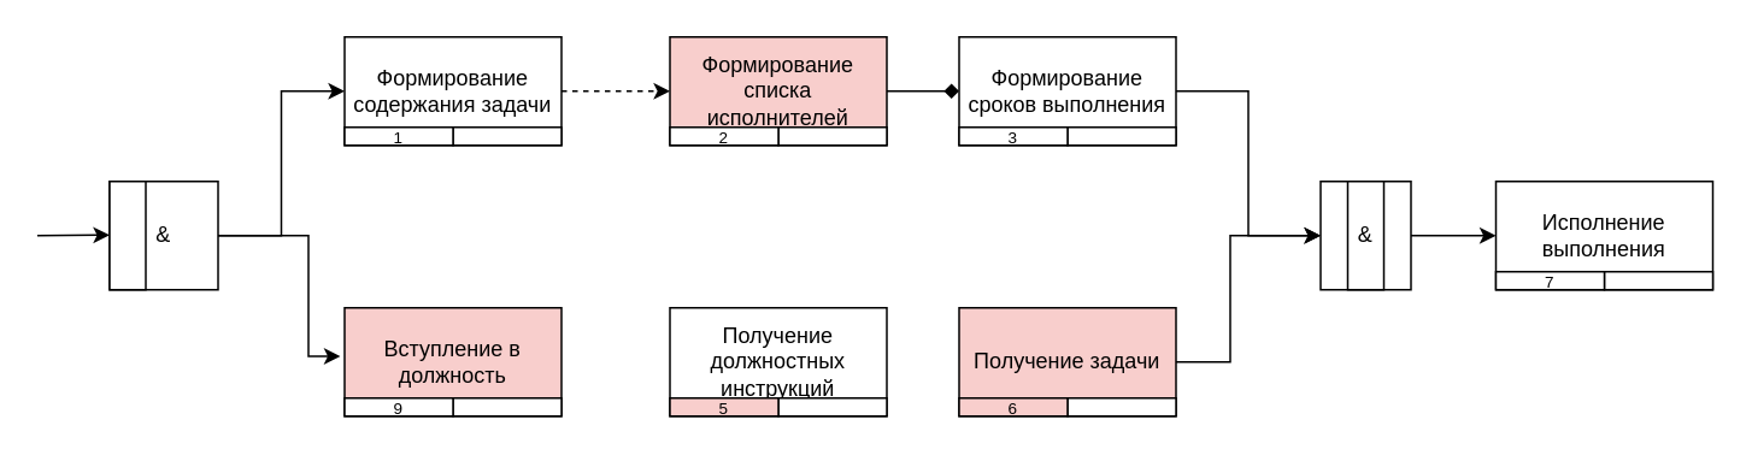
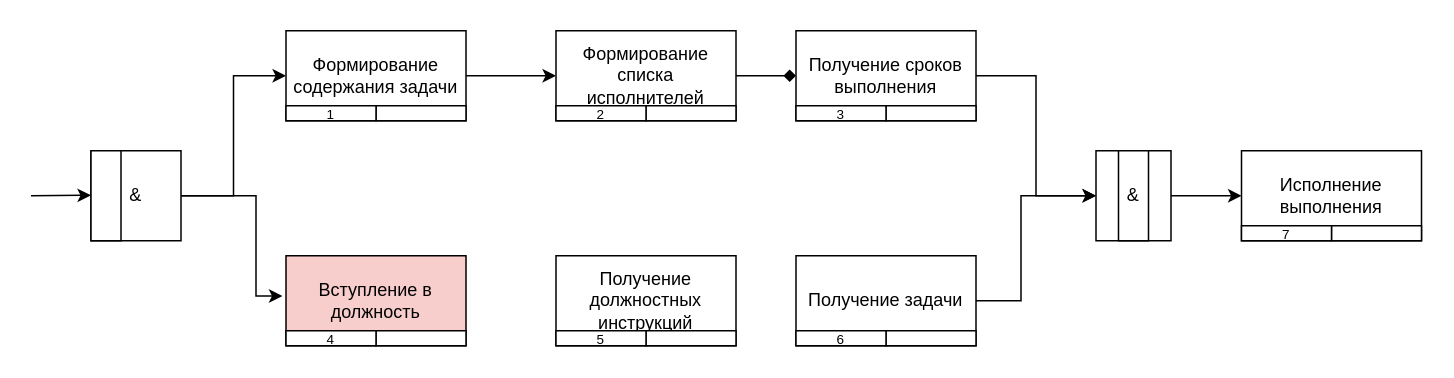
  <mxCell id="0" />
  <mxCell id="1" parent="0" />
  <mxCell id="2" style="edgeStyle=orthogonalEdgeStyle;rounded=0;orthogonalLoop=1;jettySize=auto;html=1;entryX=0;entryY=0.5;entryDx=0;entryDy=0;" edge="1" parent="1" source="3" target="7"><mxGeometry relative="1" as="geometry" /></mxCell>
  <mxCell id="3" value="&amp;amp;" style="rounded=0;whiteSpace=wrap;html=1;" vertex="1" parent="1"><mxGeometry x="60" y="100" width="60" height="60" as="geometry" /></mxCell>
  <mxCell id="4" value="" style="rounded=0;whiteSpace=wrap;html=1;" vertex="1" parent="1"><mxGeometry x="60" y="100" width="20" height="60" as="geometry" /></mxCell>
  <mxCell id="5" value="" style="endArrow=classic;html=1;rounded=0;" edge="1" parent="1"><mxGeometry width="50" height="50" relative="1" as="geometry"><mxPoint x="20" y="130" as="sourcePoint" /><mxPoint x="60" y="129.66" as="targetPoint" /></mxGeometry></mxCell>
- <mxCell id="6" style="edgeStyle=orthogonalEdgeStyle;rounded=0;orthogonalLoop=1;jettySize=auto;html=1;entryX=0;entryY=0.5;entryDx=0;entryDy=0;dashed=1;" edge="1" parent="1" source="7" target="11"><mxGeometry relative="1" as="geometry" /></mxCell>
+ <mxCell id="6" style="edgeStyle=orthogonalEdgeStyle;rounded=0;orthogonalLoop=1;jettySize=auto;html=1;entryX=0;entryY=0.5;entryDx=0;entryDy=0;" edge="1" parent="1" source="7" target="11"><mxGeometry relative="1" as="geometry" /></mxCell>
  <mxCell id="7" value="Формирование содержания задачи" style="rounded=0;whiteSpace=wrap;html=1;" vertex="1" parent="1"><mxGeometry x="190" y="20" width="120" height="60" as="geometry" /></mxCell>
  <mxCell id="8" value="" style="rounded=0;whiteSpace=wrap;html=1;" vertex="1" parent="1"><mxGeometry x="250" y="70" width="60" height="10" as="geometry" /></mxCell>
  <mxCell id="9" value="&lt;font style=&quot;font-size: 9px;&quot;&gt;1&lt;/font&gt;" style="rounded=0;whiteSpace=wrap;html=1;strokeWidth=1;" vertex="1" parent="1"><mxGeometry x="190" y="70" width="60" height="10" as="geometry" /></mxCell>
  <mxCell id="10" style="edgeStyle=orthogonalEdgeStyle;rounded=0;orthogonalLoop=1;jettySize=auto;html=1;entryX=0;entryY=0.5;entryDx=0;entryDy=0;endArrow=diamond;" edge="1" parent="1" source="11" target="14"><mxGeometry relative="1" as="geometry" /></mxCell>
- <mxCell id="11" value="Формирование списка исполнителей" style="rounded=0;whiteSpace=wrap;html=1;fillColor=#f8cecc;" vertex="1" parent="1"><mxGeometry x="370" y="20" width="120" height="60" as="geometry" /></mxCell>
+ <mxCell id="11" value="Формирование списка исполнителей" style="rounded=0;whiteSpace=wrap;html=1;" vertex="1" parent="1"><mxGeometry x="370" y="20" width="120" height="60" as="geometry" /></mxCell>
  <mxCell id="12" value="" style="rounded=0;whiteSpace=wrap;html=1;" vertex="1" parent="1"><mxGeometry x="430" y="70" width="60" height="10" as="geometry" /></mxCell>
  <mxCell id="13" value="&lt;font style=&quot;font-size: 9px;&quot;&gt;2&lt;/font&gt;" style="rounded=0;whiteSpace=wrap;html=1;strokeWidth=1;" vertex="1" parent="1"><mxGeometry x="370" y="70" width="60" height="10" as="geometry" /></mxCell>
- <mxCell id="14" value="Формирование сроков выполнения" style="rounded=0;whiteSpace=wrap;html=1;" vertex="1" parent="1"><mxGeometry x="530" y="20" width="120" height="60" as="geometry" /></mxCell>
+ <mxCell id="14" value="Получение сроков выполнения" style="rounded=0;whiteSpace=wrap;html=1;" vertex="1" parent="1"><mxGeometry x="530" y="20" width="120" height="60" as="geometry" /></mxCell>
  <mxCell id="15" value="" style="rounded=0;whiteSpace=wrap;html=1;" vertex="1" parent="1"><mxGeometry x="590" y="70" width="60" height="10" as="geometry" /></mxCell>
  <mxCell id="16" value="&lt;font style=&quot;font-size: 9px;&quot;&gt;3&lt;/font&gt;" style="rounded=0;whiteSpace=wrap;html=1;strokeWidth=1;" vertex="1" parent="1"><mxGeometry x="530" y="70" width="60" height="10" as="geometry" /></mxCell>
  <mxCell id="17" value="Вступление в должность" style="rounded=0;whiteSpace=wrap;html=1;fillColor=#f8cecc;" vertex="1" parent="1"><mxGeometry x="190" y="170" width="120" height="60" as="geometry" /></mxCell>
  <mxCell id="18" value="" style="rounded=0;whiteSpace=wrap;html=1;" vertex="1" parent="1"><mxGeometry x="250" y="220" width="60" height="10" as="geometry" /></mxCell>
- <mxCell id="19" value="&lt;font style=&quot;font-size: 9px;&quot;&gt;9&lt;/font&gt;" style="rounded=0;whiteSpace=wrap;html=1;strokeWidth=1;" vertex="1" parent="1"><mxGeometry x="190" y="220" width="60" height="10" as="geometry" /></mxCell>
+ <mxCell id="19" value="&lt;font style=&quot;font-size: 9px;&quot;&gt;4&lt;/font&gt;" style="rounded=0;whiteSpace=wrap;html=1;strokeWidth=1;" vertex="1" parent="1"><mxGeometry x="190" y="220" width="60" height="10" as="geometry" /></mxCell>
  <mxCell id="20" value="Получение должностных инструкций" style="rounded=0;whiteSpace=wrap;html=1;" vertex="1" parent="1"><mxGeometry x="370" y="170" width="120" height="60" as="geometry" /></mxCell>
  <mxCell id="21" value="" style="rounded=0;whiteSpace=wrap;html=1;" vertex="1" parent="1"><mxGeometry x="430" y="220" width="60" height="10" as="geometry" /></mxCell>
- <mxCell id="22" value="&lt;font style=&quot;font-size: 9px;&quot;&gt;5&lt;/font&gt;" style="rounded=0;whiteSpace=wrap;html=1;strokeWidth=1;fillColor=#f8cecc;" vertex="1" parent="1"><mxGeometry x="370" y="220" width="60" height="10" as="geometry" /></mxCell>
+ <mxCell id="22" value="&lt;font style=&quot;font-size: 9px;&quot;&gt;5&lt;/font&gt;" style="rounded=0;whiteSpace=wrap;html=1;strokeWidth=1;" vertex="1" parent="1"><mxGeometry x="370" y="220" width="60" height="10" as="geometry" /></mxCell>
  <mxCell id="23" style="edgeStyle=orthogonalEdgeStyle;rounded=0;orthogonalLoop=1;jettySize=auto;html=1;" edge="1" parent="1" source="24"><mxGeometry relative="1" as="geometry"><mxPoint x="730" y="130" as="targetPoint" /><Array as="points"><mxPoint x="680" y="200" /><mxPoint x="680" y="130" /></Array></mxGeometry></mxCell>
- <mxCell id="24" value="Получение задачи" style="rounded=0;whiteSpace=wrap;html=1;fillColor=#f8cecc;" vertex="1" parent="1"><mxGeometry x="530" y="170" width="120" height="60" as="geometry" /></mxCell>
+ <mxCell id="24" value="Получение задачи" style="rounded=0;whiteSpace=wrap;html=1;" vertex="1" parent="1"><mxGeometry x="530" y="170" width="120" height="60" as="geometry" /></mxCell>
  <mxCell id="25" value="" style="rounded=0;whiteSpace=wrap;html=1;" vertex="1" parent="1"><mxGeometry x="590" y="220" width="60" height="10" as="geometry" /></mxCell>
- <mxCell id="26" value="&lt;font style=&quot;font-size: 9px;&quot;&gt;6&lt;/font&gt;" style="rounded=0;whiteSpace=wrap;html=1;strokeWidth=1;fillColor=#f8cecc;" vertex="1" parent="1"><mxGeometry x="530" y="220" width="60" height="10" as="geometry" /></mxCell>
+ <mxCell id="26" value="&lt;font style=&quot;font-size: 9px;&quot;&gt;6&lt;/font&gt;" style="rounded=0;whiteSpace=wrap;html=1;strokeWidth=1;" vertex="1" parent="1"><mxGeometry x="530" y="220" width="60" height="10" as="geometry" /></mxCell>
  <mxCell id="27" style="edgeStyle=orthogonalEdgeStyle;rounded=0;orthogonalLoop=1;jettySize=auto;html=1;entryX=-0.02;entryY=0.447;entryDx=0;entryDy=0;entryPerimeter=0;exitX=1;exitY=0.5;exitDx=0;exitDy=0;" edge="1" parent="1" source="3" target="17"><mxGeometry relative="1" as="geometry"><Array as="points"><mxPoint x="170" y="130" /><mxPoint x="170" y="197" /></Array></mxGeometry></mxCell>
  <mxCell id="28" style="edgeStyle=orthogonalEdgeStyle;rounded=0;orthogonalLoop=1;jettySize=auto;html=1;entryX=0;entryY=0.5;entryDx=0;entryDy=0;" edge="1" parent="1" source="29" target="32"><mxGeometry relative="1" as="geometry" /></mxCell>
  <mxCell id="29" value="" style="rounded=0;whiteSpace=wrap;html=1;" vertex="1" parent="1"><mxGeometry x="730" y="100" width="50" height="60" as="geometry" /></mxCell>
  <mxCell id="30" value="&amp;amp;" style="rounded=0;whiteSpace=wrap;html=1;" vertex="1" parent="1"><mxGeometry x="745" y="100" width="20" height="60" as="geometry" /></mxCell>
  <mxCell id="31" style="edgeStyle=orthogonalEdgeStyle;rounded=0;orthogonalLoop=1;jettySize=auto;html=1;entryX=0;entryY=0.5;entryDx=0;entryDy=0;" edge="1" parent="1" source="14" target="29"><mxGeometry relative="1" as="geometry" /></mxCell>
  <mxCell id="32" value="Исполнение выполнения" style="rounded=0;whiteSpace=wrap;html=1;" vertex="1" parent="1"><mxGeometry x="827" y="100" width="120" height="60" as="geometry" /></mxCell>
  <mxCell id="33" value="" style="rounded=0;whiteSpace=wrap;html=1;" vertex="1" parent="1"><mxGeometry x="887" y="150" width="60" height="10" as="geometry" /></mxCell>
  <mxCell id="34" value="&lt;font style=&quot;font-size: 9px;&quot;&gt;7&lt;/font&gt;" style="rounded=0;whiteSpace=wrap;html=1;strokeWidth=1;" vertex="1" parent="1"><mxGeometry x="827" y="150" width="60" height="10" as="geometry" /></mxCell>
